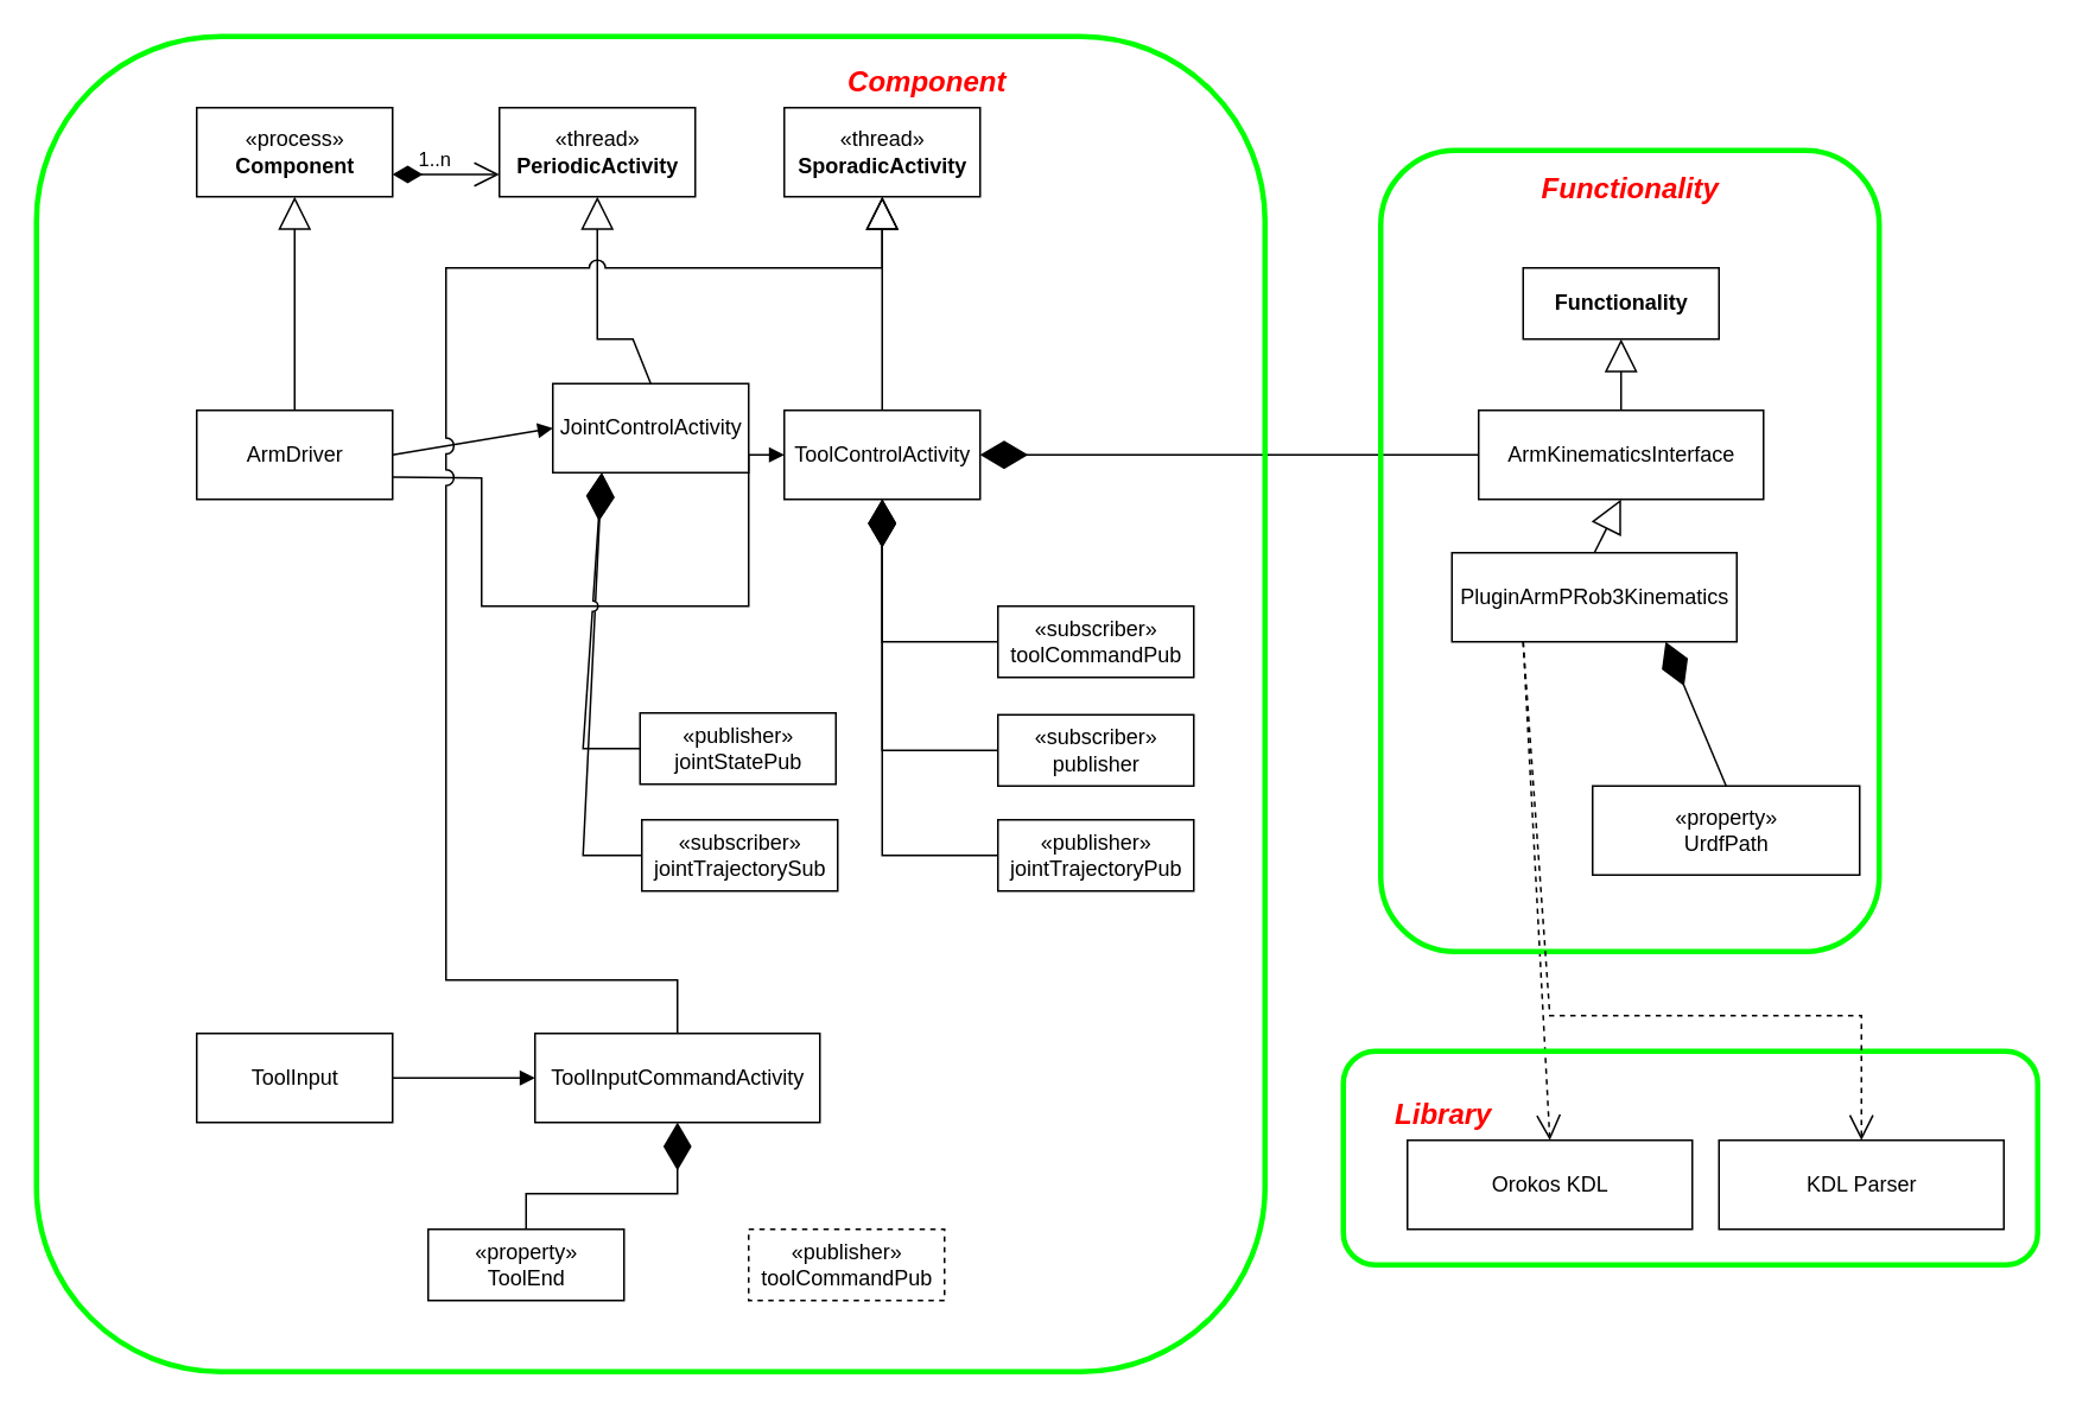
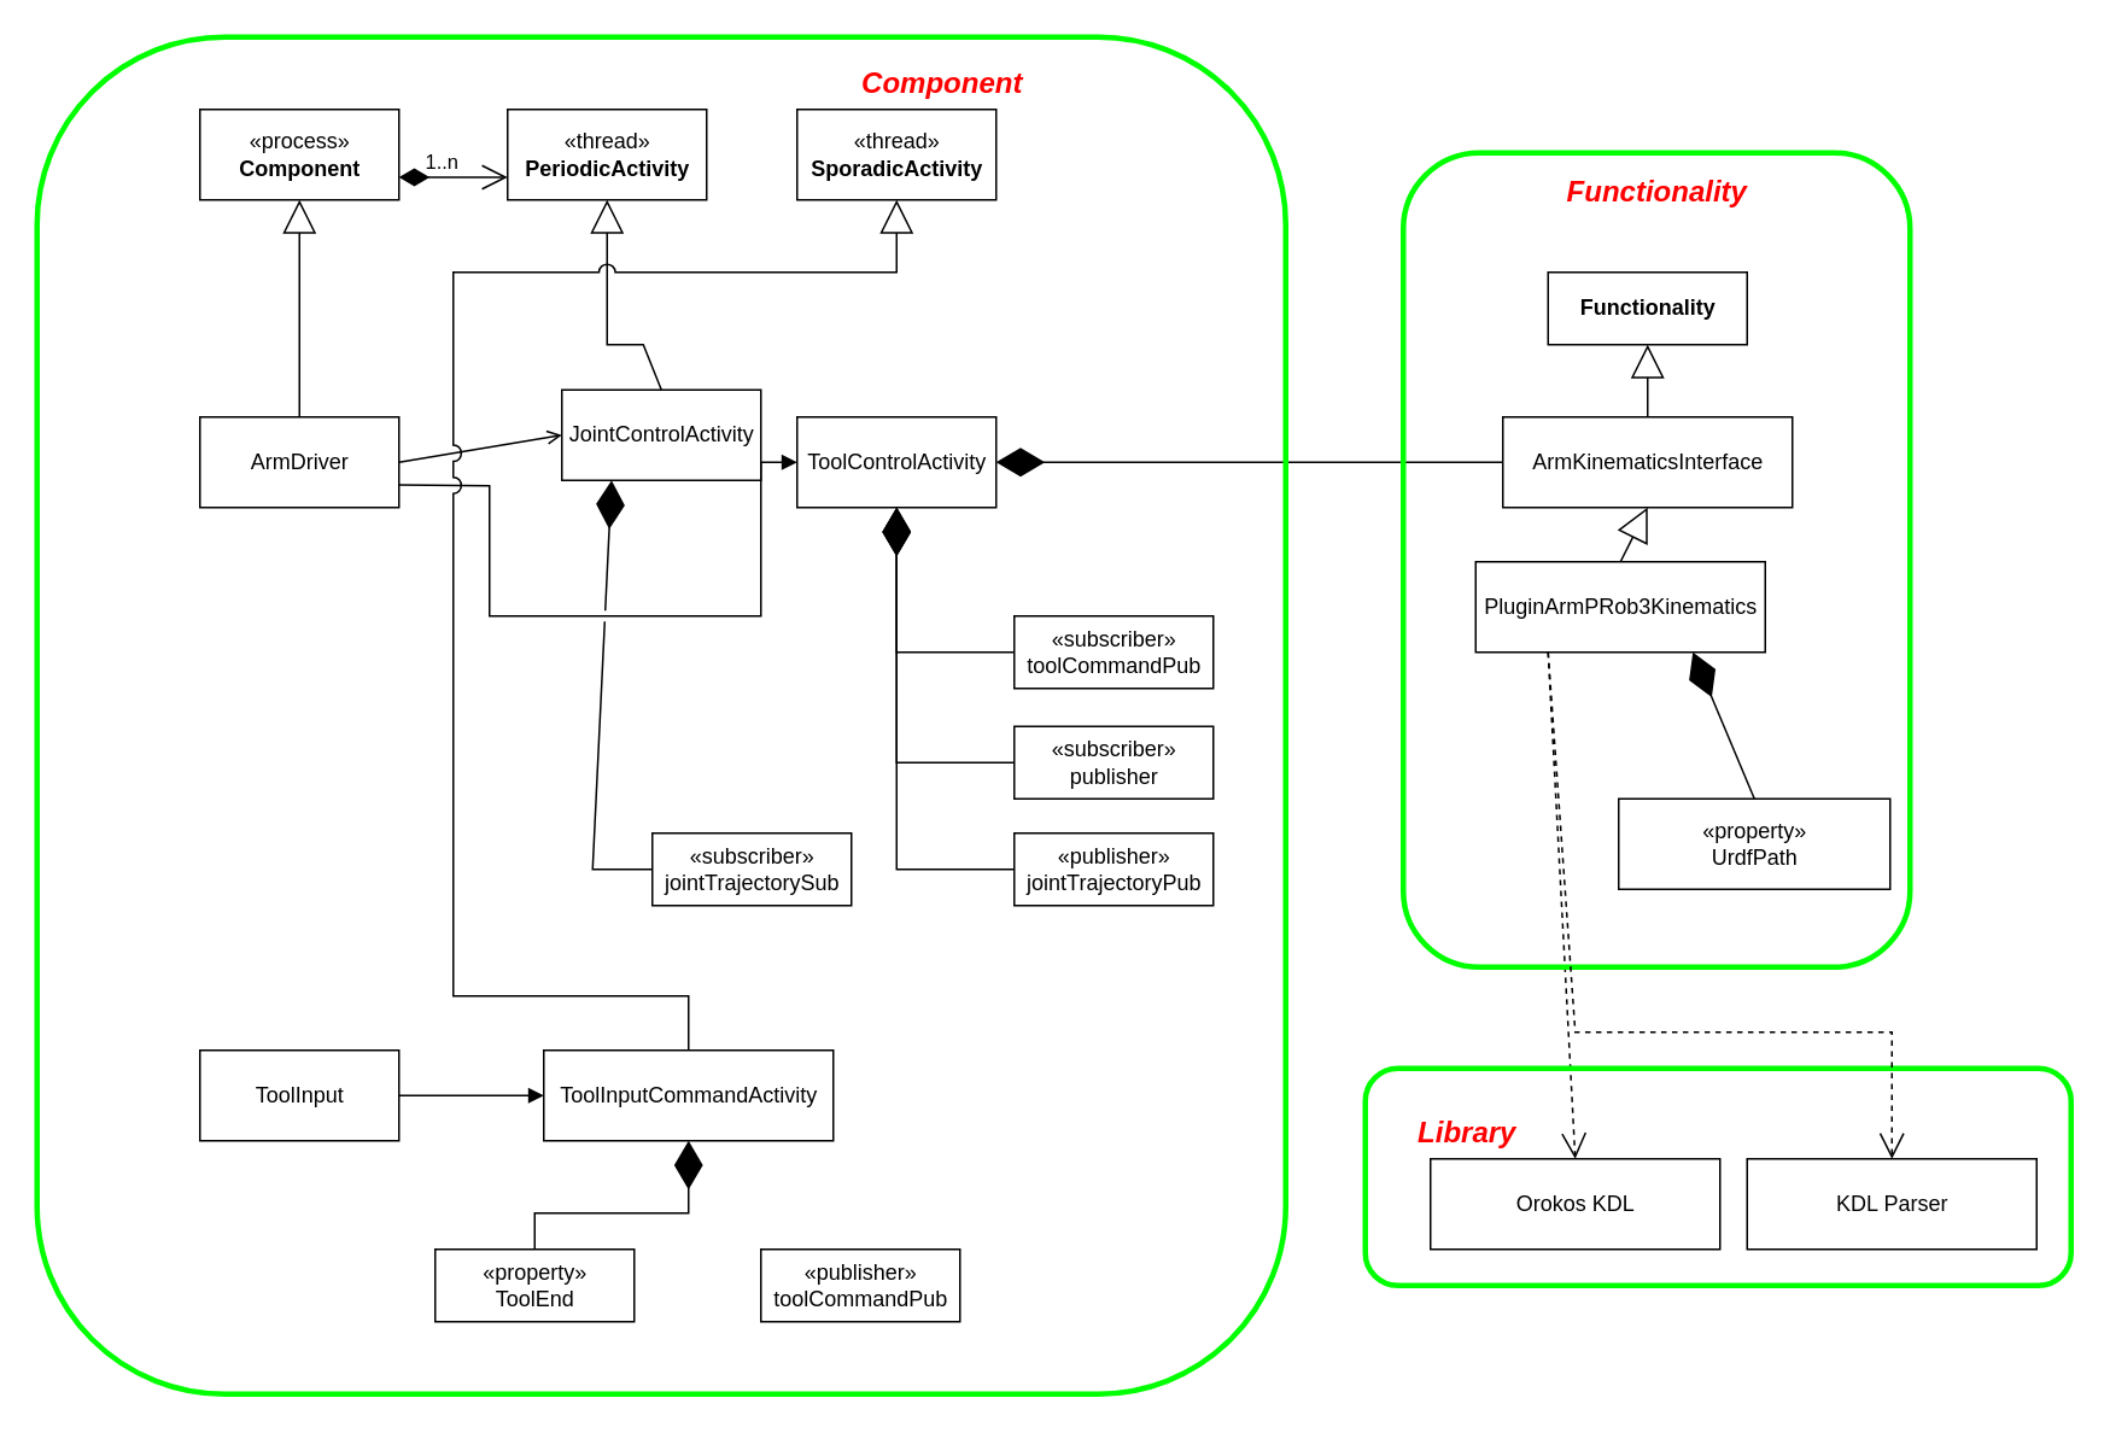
  <mxCell id="0" />
  <mxCell id="1" parent="0" />
  <mxCell id="2" value="«process»&lt;br&gt;&lt;b&gt;Component&lt;/b&gt;" style="html=1;" parent="1" vertex="1"><mxGeometry x="110" y="60" width="110" height="50" as="geometry" /></mxCell>
  <mxCell id="3" value="«thread»&lt;br&gt;&lt;b&gt;SporadicActivity&lt;/b&gt;" style="html=1;" parent="1" vertex="1"><mxGeometry x="440" y="60" width="110" height="50" as="geometry" /></mxCell>
  <mxCell id="4" value="ArmDriver" style="html=1;" parent="1" vertex="1"><mxGeometry x="110" y="230" width="110" height="50" as="geometry" /></mxCell>
  <mxCell id="5" value="" style="endArrow=block;endSize=16;endFill=0;html=1;rounded=0;entryX=0.5;entryY=1;entryDx=0;entryDy=0;exitX=0.5;exitY=0;exitDx=0;exitDy=0;" parent="1" source="4" target="2" edge="1"><mxGeometry width="160" relative="1" as="geometry"><mxPoint x="530" y="400" as="sourcePoint" /><mxPoint x="690" y="400" as="targetPoint" /></mxGeometry></mxCell>
  <mxCell id="6" value="JointControlActivity" style="html=1;" parent="1" vertex="1"><mxGeometry x="310" y="215" width="110" height="50" as="geometry" /></mxCell>
  <mxCell id="7" value="ToolControlActivity" style="html=1;" parent="1" vertex="1"><mxGeometry x="440" y="230" width="110" height="50" as="geometry" /></mxCell>
  <mxCell id="8" value="" style="endArrow=block;endSize=16;endFill=0;html=1;rounded=0;exitX=0.5;exitY=0;exitDx=0;exitDy=0;entryX=0.5;entryY=1;entryDx=0;entryDy=0;" parent="1" source="6" target="45" edge="1"><mxGeometry width="160" relative="1" as="geometry"><mxPoint x="175" y="240" as="sourcePoint" /><mxPoint x="380" y="140" as="targetPoint" /><Array as="points"><mxPoint x="355" y="190" /><mxPoint x="335" y="190" /></Array></mxGeometry></mxCell>
- <mxCell id="9" value="" style="endArrow=block;endSize=16;endFill=0;html=1;rounded=0;exitX=0.5;exitY=0;exitDx=0;exitDy=0;entryX=0.5;entryY=1;entryDx=0;entryDy=0;" parent="1" source="7" target="3" edge="1"><mxGeometry width="160" relative="1" as="geometry"><mxPoint x="365" y="240" as="sourcePoint" /><mxPoint x="470" y="160" as="targetPoint" /><Array as="points"><mxPoint x="495" y="190" /></Array></mxGeometry></mxCell>
- <mxCell id="10" value="" style="html=1;verticalAlign=bottom;endArrow=block;rounded=0;entryX=0;entryY=0.5;entryDx=0;entryDy=0;exitX=1;exitY=0.5;exitDx=0;exitDy=0;" parent="1" source="4" target="6" edge="1"><mxGeometry width="80" relative="1" as="geometry"><mxPoint x="120" y="400" as="sourcePoint" /><mxPoint x="200" y="400" as="targetPoint" /></mxGeometry></mxCell>
+ <mxCell id="10" value="" style="html=1;verticalAlign=bottom;endArrow=open;rounded=0;entryX=0;entryY=0.5;entryDx=0;entryDy=0;exitX=1;exitY=0.5;exitDx=0;exitDy=0;" parent="1" source="4" target="6" edge="1"><mxGeometry width="80" relative="1" as="geometry"><mxPoint x="120" y="400" as="sourcePoint" /><mxPoint x="200" y="400" as="targetPoint" /></mxGeometry></mxCell>
  <mxCell id="11" value="" style="html=1;verticalAlign=bottom;endArrow=block;rounded=0;entryX=0;entryY=0.5;entryDx=0;entryDy=0;exitX=1;exitY=0.75;exitDx=0;exitDy=0;" parent="1" source="4" target="7" edge="1"><mxGeometry width="80" relative="1" as="geometry"><mxPoint x="220" y="320" as="sourcePoint" /><mxPoint x="310" y="265" as="targetPoint" /><Array as="points"><mxPoint x="270" y="268" /><mxPoint x="270" y="340" /><mxPoint x="420" y="340" /><mxPoint x="420" y="255" /></Array></mxGeometry></mxCell>
  <mxCell id="12" value="&lt;b&gt;Functionality&lt;/b&gt;" style="html=1;" parent="1" vertex="1"><mxGeometry x="855" y="150" width="110" height="40" as="geometry" /></mxCell>
  <mxCell id="13" value="ArmKinematicsInterface" style="html=1;" parent="1" vertex="1"><mxGeometry x="830" y="230" width="160" height="50" as="geometry" /></mxCell>
  <mxCell id="14" value="PluginArmPRob3Kinematics" style="html=1;" parent="1" vertex="1"><mxGeometry x="815" y="310" width="160" height="50" as="geometry" /></mxCell>
  <mxCell id="15" value="«property»&lt;br&gt;UrdfPath" style="html=1;" parent="1" vertex="1"><mxGeometry x="894" y="441" width="150" height="50" as="geometry" /></mxCell>
  <mxCell id="16" value="Orokos KDL" style="html=1;" parent="1" vertex="1"><mxGeometry x="790" y="640" width="160" height="50" as="geometry" /></mxCell>
  <mxCell id="17" value="" style="endArrow=block;endSize=16;endFill=0;html=1;rounded=0;entryX=0.5;entryY=1;entryDx=0;entryDy=0;exitX=0.5;exitY=0;exitDx=0;exitDy=0;" parent="1" source="13" target="12" edge="1"><mxGeometry width="160" relative="1" as="geometry"><mxPoint x="345" y="270" as="sourcePoint" /><mxPoint x="345" y="150" as="targetPoint" /></mxGeometry></mxCell>
  <mxCell id="18" value="" style="endArrow=block;endSize=16;endFill=0;html=1;rounded=0;entryX=0.5;entryY=1;entryDx=0;entryDy=0;exitX=0.5;exitY=0;exitDx=0;exitDy=0;" parent="1" source="14" target="13" edge="1"><mxGeometry width="160" relative="1" as="geometry"><mxPoint x="355" y="280" as="sourcePoint" /><mxPoint x="355" y="160" as="targetPoint" /></mxGeometry></mxCell>
  <mxCell id="19" value="" style="endArrow=diamondThin;endFill=1;endSize=24;html=1;rounded=0;entryX=0.75;entryY=1;entryDx=0;entryDy=0;exitX=0.5;exitY=0;exitDx=0;exitDy=0;" parent="1" source="15" target="14" edge="1"><mxGeometry width="160" relative="1" as="geometry"><mxPoint x="570" y="330" as="sourcePoint" /><mxPoint x="730" y="330" as="targetPoint" /></mxGeometry></mxCell>
  <mxCell id="20" value="" style="endArrow=open;endSize=12;dashed=1;html=1;rounded=0;entryX=0.5;entryY=0;entryDx=0;entryDy=0;exitX=0.25;exitY=1;exitDx=0;exitDy=0;" parent="1" source="14" target="16" edge="1"><mxGeometry x="0.74" y="-105" width="160" relative="1" as="geometry"><mxPoint x="770" y="340" as="sourcePoint" /><mxPoint x="730" y="330" as="targetPoint" /><mxPoint as="offset" /></mxGeometry></mxCell>
  <mxCell id="21" value="«publisher»&lt;br&gt;jointTrajectoryPub" style="html=1;" parent="1" vertex="1"><mxGeometry x="560" y="460" width="110" height="40" as="geometry" /></mxCell>
  <mxCell id="22" value="«subscriber»&lt;br&gt;publisher" style="html=1;" parent="1" vertex="1"><mxGeometry x="560" y="401" width="110" height="40" as="geometry" /></mxCell>
  <mxCell id="23" value="«subscriber»&lt;br&gt;toolCommandPub" style="html=1;" parent="1" vertex="1"><mxGeometry x="560" y="340" width="110" height="40" as="geometry" /></mxCell>
  <mxCell id="24" value="" style="endArrow=diamondThin;endFill=1;endSize=24;html=1;rounded=0;entryX=0.5;entryY=1;entryDx=0;entryDy=0;exitX=0;exitY=0.5;exitDx=0;exitDy=0;" parent="1" source="22" target="7" edge="1"><mxGeometry width="160" relative="1" as="geometry"><mxPoint x="949" y="411" as="sourcePoint" /><mxPoint x="950" y="330" as="targetPoint" /><Array as="points"><mxPoint x="495" y="421" /></Array></mxGeometry></mxCell>
  <mxCell id="25" value="" style="endArrow=diamondThin;endFill=1;endSize=24;html=1;rounded=0;entryX=0.5;entryY=1;entryDx=0;entryDy=0;exitX=0;exitY=0.5;exitDx=0;exitDy=0;" parent="1" source="23" target="7" edge="1"><mxGeometry width="160" relative="1" as="geometry"><mxPoint x="505" y="350" as="sourcePoint" /><mxPoint x="505" y="290" as="targetPoint" /><Array as="points"><mxPoint x="495" y="360" /><mxPoint x="495" y="320" /></Array></mxGeometry></mxCell>
  <mxCell id="26" value="" style="endArrow=diamondThin;endFill=1;endSize=24;html=1;rounded=0;entryX=0.5;entryY=1;entryDx=0;entryDy=0;exitX=0;exitY=0.5;exitDx=0;exitDy=0;" parent="1" source="21" target="7" edge="1"><mxGeometry width="160" relative="1" as="geometry"><mxPoint x="540" y="490" as="sourcePoint" /><mxPoint x="505" y="290" as="targetPoint" /><Array as="points"><mxPoint x="495" y="480" /><mxPoint x="495" y="320" /></Array></mxGeometry></mxCell>
  <mxCell id="27" value="" style="endArrow=diamondThin;endFill=1;endSize=24;html=1;rounded=0;entryX=1;entryY=0.5;entryDx=0;entryDy=0;exitX=0;exitY=0.5;exitDx=0;exitDy=0;" parent="1" source="13" target="7" edge="1"><mxGeometry width="160" relative="1" as="geometry"><mxPoint x="949" y="411" as="sourcePoint" /><mxPoint x="950" y="330" as="targetPoint" /></mxGeometry></mxCell>
  <mxCell id="28" value="ToolInput" style="html=1;" parent="1" vertex="1"><mxGeometry x="110" y="580" width="110" height="50" as="geometry" /></mxCell>
  <mxCell id="29" value="ToolInputCommandActivity" style="html=1;" parent="1" vertex="1"><mxGeometry x="300" y="580" width="160" height="50" as="geometry" /></mxCell>
  <mxCell id="30" value="" style="endArrow=block;endSize=16;endFill=0;html=1;rounded=0;entryX=0.5;entryY=1;entryDx=0;entryDy=0;jumpStyle=arc;jumpSize=9;" parent="1" source="29" target="3" edge="1"><mxGeometry width="160" relative="1" as="geometry"><mxPoint x="175" y="240" as="sourcePoint" /><mxPoint x="350" y="140" as="targetPoint" /><Array as="points"><mxPoint x="380" y="550" /><mxPoint x="250" y="550" /><mxPoint x="250" y="150" /><mxPoint x="495" y="150" /></Array></mxGeometry></mxCell>
  <mxCell id="31" value="«property»&lt;br&gt;ToolEnd" style="html=1;" parent="1" vertex="1"><mxGeometry x="240" y="690" width="110" height="40" as="geometry" /></mxCell>
  <mxCell id="32" value="" style="endArrow=diamondThin;endFill=1;endSize=24;html=1;rounded=0;entryX=0.5;entryY=1;entryDx=0;entryDy=0;exitX=0.5;exitY=0;exitDx=0;exitDy=0;" parent="1" source="31" target="29" edge="1"><mxGeometry width="160" relative="1" as="geometry"><mxPoint x="959" y="551" as="sourcePoint" /><mxPoint x="960" y="470" as="targetPoint" /><Array as="points"><mxPoint x="295" y="670" /><mxPoint x="380" y="670" /></Array></mxGeometry></mxCell>
- <mxCell id="33" value="«publisher»&lt;br&gt;toolCommandPub" style="html=1;dashed=1;" parent="1" vertex="1"><mxGeometry x="420" y="690" width="110" height="40" as="geometry" /></mxCell>
+ <mxCell id="33" value="«publisher»&lt;br&gt;toolCommandPub" style="html=1;" parent="1" vertex="1"><mxGeometry x="420" y="690" width="110" height="40" as="geometry" /></mxCell>
  <mxCell id="34" value="" style="html=1;verticalAlign=bottom;endArrow=block;rounded=0;entryX=0;entryY=0.5;entryDx=0;entryDy=0;exitX=1;exitY=0.5;exitDx=0;exitDy=0;" parent="1" source="28" target="29" edge="1"><mxGeometry width="80" relative="1" as="geometry"><mxPoint x="230" y="560" as="sourcePoint" /><mxPoint x="310" y="560" as="targetPoint" /></mxGeometry></mxCell>
- <mxCell id="35" value="«publisher»&lt;br&gt;jointStatePub" style="html=1;" vertex="1" parent="1"><mxGeometry x="359" y="400" width="110" height="40" as="geometry" /></mxCell>
  <mxCell id="36" value="«subscriber»&lt;br&gt;jointTrajectorySub" style="html=1;" vertex="1" parent="1"><mxGeometry x="360" y="460" width="110" height="40" as="geometry" /></mxCell>
  <mxCell id="37" value="" style="endArrow=diamondThin;endFill=1;endSize=24;html=1;rounded=0;entryX=0.25;entryY=1;entryDx=0;entryDy=0;exitX=0;exitY=0.5;exitDx=0;exitDy=0;jumpStyle=gap;" edge="1" parent="1" source="36" target="6"><mxGeometry width="160" relative="1" as="geometry"><mxPoint x="450" y="550" as="sourcePoint" /><mxPoint x="610" y="550" as="targetPoint" /><Array as="points"><mxPoint x="327" y="480" /></Array></mxGeometry></mxCell>
- <mxCell id="38" value="" style="endArrow=diamondThin;endFill=1;endSize=24;html=1;rounded=0;entryX=0.25;entryY=1;entryDx=0;entryDy=0;exitX=0;exitY=0.5;exitDx=0;exitDy=0;jumpStyle=arc;" edge="1" parent="1" source="35" target="6"><mxGeometry width="160" relative="1" as="geometry"><mxPoint x="370" y="490" as="sourcePoint" /><mxPoint x="337.5" y="290" as="targetPoint" /><Array as="points"><mxPoint x="327" y="420" /></Array></mxGeometry></mxCell>
  <mxCell id="39" value="" style="rounded=1;whiteSpace=wrap;html=1;fillColor=none;strokeColor=#00FF00;strokeWidth=3;" vertex="1" parent="1"><mxGeometry x="20" y="20" width="690" height="750" as="geometry" /></mxCell>
  <mxCell id="40" value="" style="rounded=1;whiteSpace=wrap;html=1;fillColor=none;strokeColor=#00FF00;strokeWidth=3;" vertex="1" parent="1"><mxGeometry x="775" y="84" width="280" height="450" as="geometry" /></mxCell>
  <mxCell id="41" value="" style="rounded=1;whiteSpace=wrap;html=1;fillColor=none;strokeColor=#00FF00;strokeWidth=3;" vertex="1" parent="1"><mxGeometry x="754" y="590" width="390" height="120" as="geometry" /></mxCell>
  <mxCell id="42" value="&lt;b&gt;&lt;i&gt;&lt;font color=&quot;#ff0000&quot; style=&quot;font-size: 16px;&quot;&gt;Functionality&lt;/font&gt;&lt;/i&gt;&lt;/b&gt;" style="text;html=1;align=center;verticalAlign=middle;resizable=0;points=[];autosize=1;strokeColor=none;fillColor=none;" vertex="1" parent="1"><mxGeometry x="855" y="90" width="120" height="30" as="geometry" /></mxCell>
  <mxCell id="43" value="&lt;b&gt;&lt;i&gt;&lt;font color=&quot;#ff0000&quot; style=&quot;font-size: 16px;&quot;&gt;Component&lt;/font&gt;&lt;/i&gt;&lt;/b&gt;" style="text;html=1;align=center;verticalAlign=middle;resizable=0;points=[];autosize=1;strokeColor=none;fillColor=none;" vertex="1" parent="1"><mxGeometry x="465" y="30" width="110" height="30" as="geometry" /></mxCell>
  <mxCell id="44" value="&lt;b&gt;&lt;i&gt;&lt;font color=&quot;#ff0000&quot; style=&quot;font-size: 16px;&quot;&gt;Library&lt;/font&gt;&lt;/i&gt;&lt;/b&gt;" style="text;html=1;align=center;verticalAlign=middle;resizable=0;points=[];autosize=1;strokeColor=none;fillColor=none;" vertex="1" parent="1"><mxGeometry x="770" y="610" width="80" height="30" as="geometry" /></mxCell>
  <mxCell id="45" value="«thread»&lt;br&gt;&lt;b&gt;PeriodicActivity&lt;/b&gt;" style="html=1;" vertex="1" parent="1"><mxGeometry x="280" y="60" width="110" height="50" as="geometry" /></mxCell>
  <mxCell id="46" value="1..n" style="endArrow=open;html=1;endSize=12;startArrow=diamondThin;startSize=14;startFill=1;edgeStyle=orthogonalEdgeStyle;align=left;verticalAlign=bottom;rounded=0;exitX=1;exitY=0.75;exitDx=0;exitDy=0;entryX=0;entryY=0.75;entryDx=0;entryDy=0;" edge="1" parent="1" source="2" target="45"><mxGeometry x="-0.556" relative="1" as="geometry"><mxPoint x="225" y="97.47" as="sourcePoint" /><mxPoint x="445" y="109.97" as="targetPoint" /><mxPoint as="offset" /><Array as="points"><mxPoint x="255" y="97" /><mxPoint x="270" y="98" /></Array></mxGeometry></mxCell>
  <mxCell id="47" value="KDL Parser" style="html=1;" vertex="1" parent="1"><mxGeometry x="965" y="640" width="160" height="50" as="geometry" /></mxCell>
  <mxCell id="48" value="" style="endArrow=open;endSize=12;dashed=1;html=1;rounded=0;entryX=0.5;entryY=0;entryDx=0;entryDy=0;exitX=0.25;exitY=1;exitDx=0;exitDy=0;" edge="1" parent="1" source="14" target="47"><mxGeometry x="0.74" y="-105" width="160" relative="1" as="geometry"><mxPoint x="880" y="370" as="sourcePoint" /><mxPoint x="880" y="650" as="targetPoint" /><mxPoint as="offset" /><Array as="points"><mxPoint x="870" y="570" /><mxPoint x="1045" y="570" /></Array></mxGeometry></mxCell>
